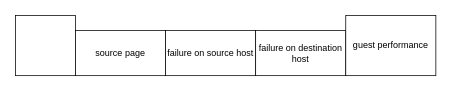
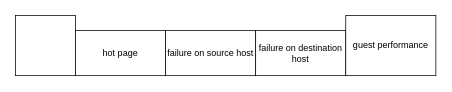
  <mxCell id="0" />
  <mxCell id="1" parent="0" />
  <mxCell id="2" value="" style="rounded=0;whiteSpace=wrap;html=1;" vertex="1" parent="1"><mxGeometry x="20" y="20" width="80" height="80" as="geometry" /></mxCell>
- <mxCell id="3" value="source page" style="rounded=0;whiteSpace=wrap;html=1;" vertex="1" parent="1"><mxGeometry x="100" y="40" width="120" height="60" as="geometry" /></mxCell>
+ <mxCell id="3" value="hot page" style="rounded=0;whiteSpace=wrap;html=1;" vertex="1" parent="1"><mxGeometry x="100" y="40" width="120" height="60" as="geometry" /></mxCell>
  <mxCell id="4" value="failure on source host" style="rounded=0;whiteSpace=wrap;html=1;" vertex="1" parent="1"><mxGeometry x="220" y="40" width="120" height="60" as="geometry" /></mxCell>
  <mxCell id="5" value="failure on destination host" style="rounded=0;whiteSpace=wrap;html=1;" vertex="1" parent="1"><mxGeometry x="340" y="40" width="120" height="60" as="geometry" /></mxCell>
  <mxCell id="6" value="guest performance" style="rounded=0;whiteSpace=wrap;html=1;" vertex="1" parent="1"><mxGeometry x="460" y="20" width="120" height="80" as="geometry" /></mxCell>
